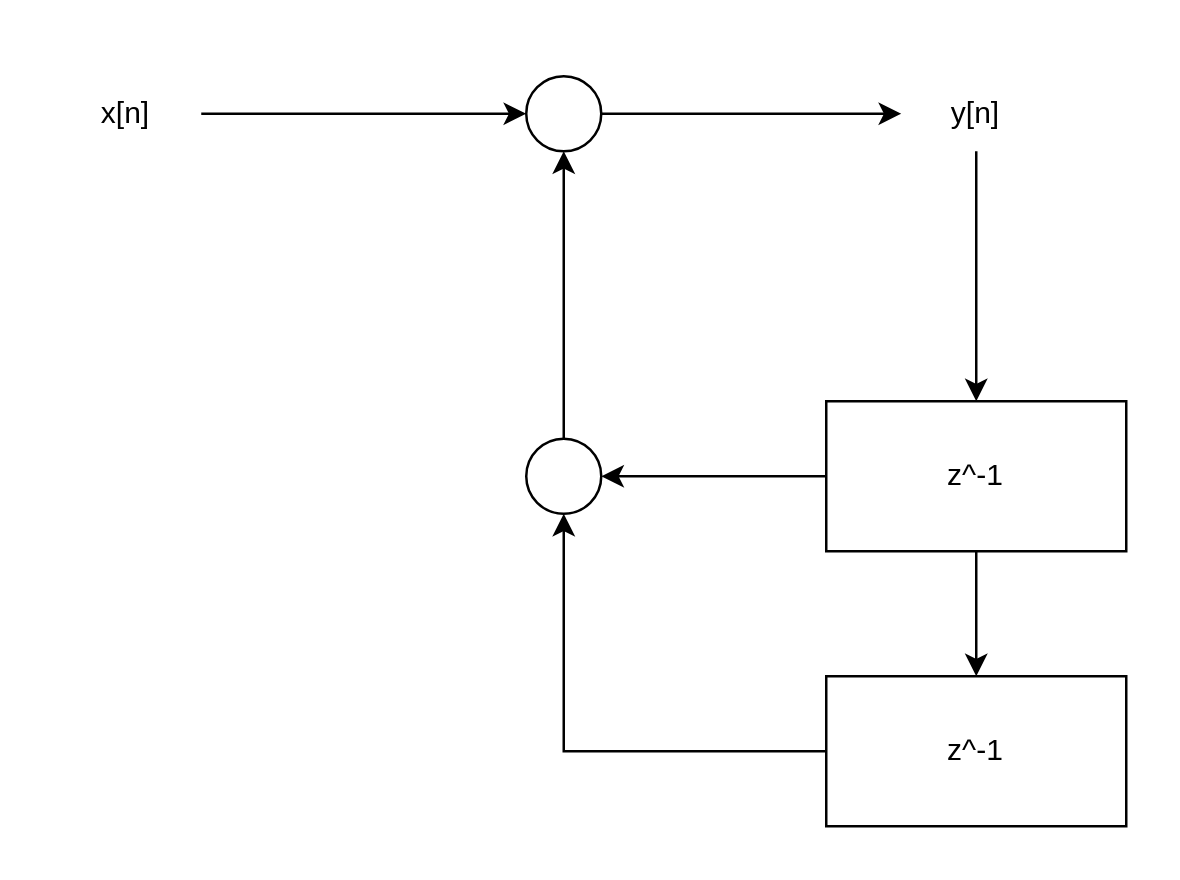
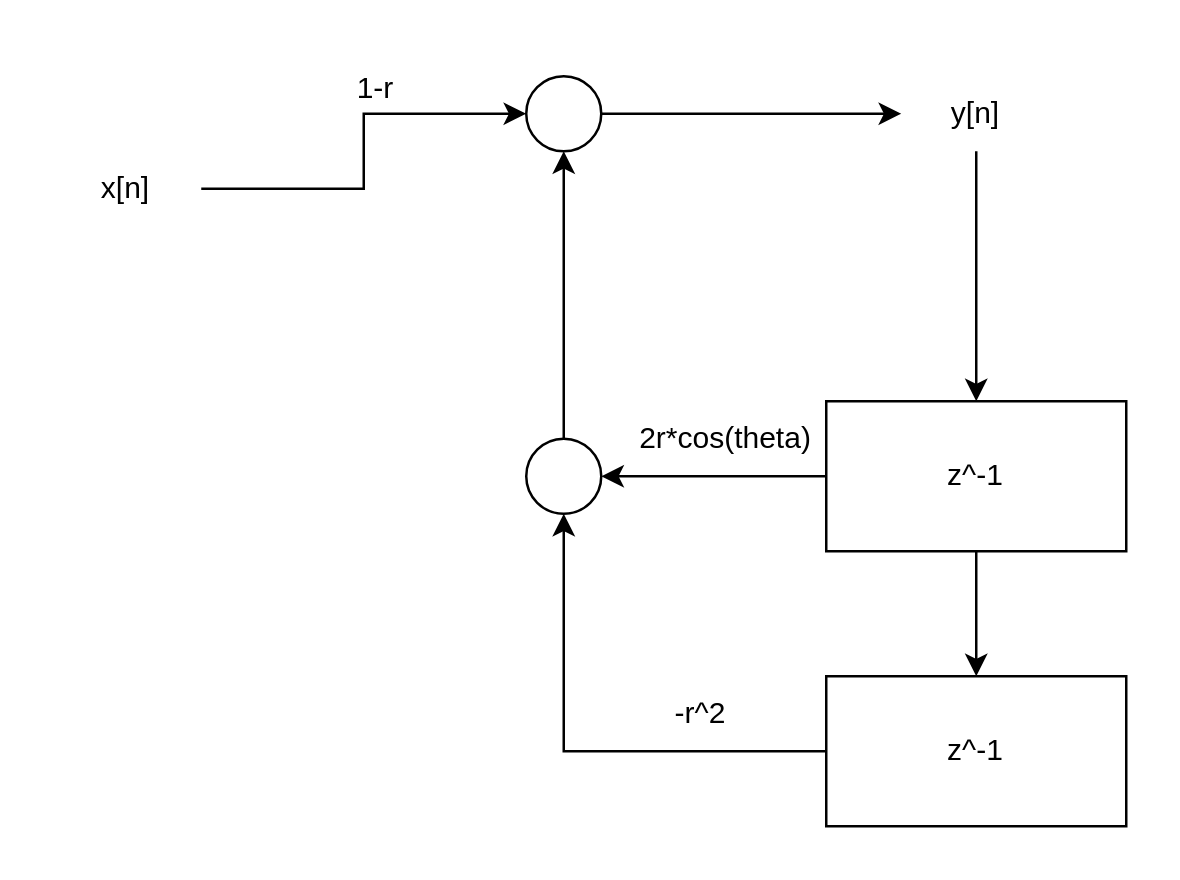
  <mxCell id="0" />
  <mxCell id="1" parent="0" />
  <mxCell id="2" style="edgeStyle=orthogonalEdgeStyle;rounded=0;orthogonalLoop=1;jettySize=auto;html=1;exitX=0;exitY=0.5;exitDx=0;exitDy=0;" edge="1" parent="1" source="4" target="16"><mxGeometry relative="1" as="geometry"><mxPoint x="230" y="190" as="targetPoint" /></mxGeometry></mxCell>
  <mxCell id="3" style="edgeStyle=orthogonalEdgeStyle;rounded=0;orthogonalLoop=1;jettySize=auto;html=1;exitX=0.5;exitY=1;exitDx=0;exitDy=0;entryX=0.5;entryY=0;entryDx=0;entryDy=0;" edge="1" parent="1" source="4" target="8"><mxGeometry relative="1" as="geometry" /></mxCell>
  <mxCell id="4" value="z^-1" style="rounded=0;whiteSpace=wrap;html=1;" vertex="1" parent="1"><mxGeometry x="330" y="160" width="120" height="60" as="geometry" /></mxCell>
  <mxCell id="5" style="edgeStyle=none;rounded=0;orthogonalLoop=1;jettySize=auto;html=1;exitX=1;exitY=0.5;exitDx=0;exitDy=0;" edge="1" parent="1" source="6"><mxGeometry relative="1" as="geometry"><mxPoint x="360" y="45" as="targetPoint" /></mxGeometry></mxCell>
  <mxCell id="6" value="" style="ellipse;whiteSpace=wrap;html=1;aspect=fixed;" vertex="1" parent="1"><mxGeometry x="210" y="30" width="30" height="30" as="geometry" /></mxCell>
  <mxCell id="7" style="edgeStyle=orthogonalEdgeStyle;rounded=0;orthogonalLoop=1;jettySize=auto;html=1;exitX=0;exitY=0.5;exitDx=0;exitDy=0;entryX=0.5;entryY=1;entryDx=0;entryDy=0;" edge="1" parent="1" source="8" target="16"><mxGeometry relative="1" as="geometry" /></mxCell>
  <mxCell id="8" value="z^-1" style="rounded=0;whiteSpace=wrap;html=1;" vertex="1" parent="1"><mxGeometry x="330" y="270" width="120" height="60" as="geometry" /></mxCell>
  <mxCell id="9" value="y[n]" style="text;html=1;strokeColor=none;fillColor=none;align=center;verticalAlign=middle;whiteSpace=wrap;rounded=0;" vertex="1" parent="1"><mxGeometry x="360" y="30" width="60" height="30" as="geometry" /></mxCell>
  <mxCell id="10" style="edgeStyle=orthogonalEdgeStyle;rounded=0;orthogonalLoop=1;jettySize=auto;html=1;exitX=1;exitY=0.5;exitDx=0;exitDy=0;entryX=0;entryY=0.5;entryDx=0;entryDy=0;" edge="1" parent="1" source="11" target="6"><mxGeometry relative="1" as="geometry"><mxPoint x="200" y="50" as="targetPoint" /></mxGeometry></mxCell>
- <mxCell id="11" value="x[n]" style="text;html=1;strokeColor=none;fillColor=none;align=center;verticalAlign=middle;whiteSpace=wrap;rounded=0;" vertex="1" parent="1"><mxGeometry x="20" y="30" width="60" height="30" as="geometry" /></mxCell>
+ <mxCell id="11" value="x[n]" style="text;html=1;strokeColor=none;fillColor=none;align=center;verticalAlign=middle;whiteSpace=wrap;rounded=0;" vertex="1" parent="1"><mxGeometry x="20" y="60" width="60" height="30" as="geometry" /></mxCell>
+ <mxCell id="12" value="2r*cos(theta)" style="text;html=1;strokeColor=none;fillColor=none;align=center;verticalAlign=middle;whiteSpace=wrap;rounded=0;" vertex="1" parent="1"><mxGeometry x="260" y="160" width="60" height="30" as="geometry" /></mxCell>
+ <mxCell id="13" value="1-r" style="text;html=1;strokeColor=none;fillColor=none;align=center;verticalAlign=middle;whiteSpace=wrap;rounded=0;" vertex="1" parent="1"><mxGeometry x="120" y="20" width="60" height="30" as="geometry" /></mxCell>
  <mxCell id="14" value="" style="endArrow=classic;html=1;rounded=0;exitX=0.5;exitY=1;exitDx=0;exitDy=0;entryX=0.5;entryY=0;entryDx=0;entryDy=0;" edge="1" parent="1" source="9" target="4"><mxGeometry relative="1" as="geometry"><mxPoint x="250" y="100" as="sourcePoint" /><mxPoint x="350" y="100" as="targetPoint" /></mxGeometry></mxCell>
  <mxCell id="15" style="edgeStyle=orthogonalEdgeStyle;rounded=0;orthogonalLoop=1;jettySize=auto;html=1;exitX=0.5;exitY=0;exitDx=0;exitDy=0;entryX=0.5;entryY=1;entryDx=0;entryDy=0;" edge="1" parent="1" source="16" target="6"><mxGeometry relative="1" as="geometry" /></mxCell>
  <mxCell id="16" value="" style="ellipse;whiteSpace=wrap;html=1;aspect=fixed;" vertex="1" parent="1"><mxGeometry x="210" y="175" width="30" height="30" as="geometry" /></mxCell>
+ <mxCell id="17" value="-r^2" style="text;html=1;strokeColor=none;fillColor=none;align=center;verticalAlign=middle;whiteSpace=wrap;rounded=0;" vertex="1" parent="1"><mxGeometry x="250" y="270" width="60" height="30" as="geometry" /></mxCell>
